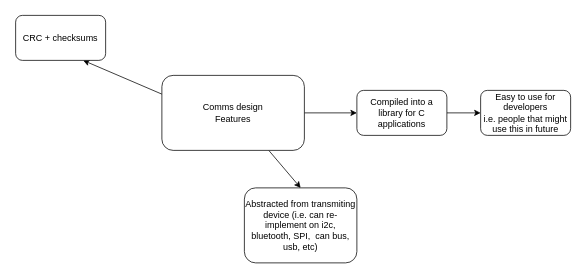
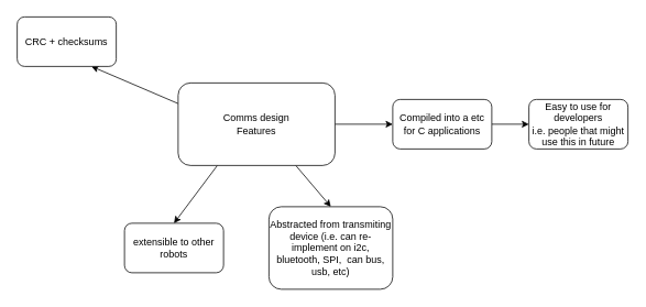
  <mxCell id="0" />
  <mxCell id="1" parent="0" />
  <mxCell id="2" style="edgeStyle=orthogonalEdgeStyle;rounded=0;orthogonalLoop=1;jettySize=auto;html=1;exitX=1;exitY=0.5;exitDx=0;exitDy=0;entryX=0;entryY=0.5;entryDx=0;entryDy=0;" edge="1" parent="1" source="6" target="10"><mxGeometry relative="1" as="geometry" /></mxCell>
+ <mxCell id="3" style="edgeStyle=none;rounded=0;orthogonalLoop=1;jettySize=auto;html=1;exitX=0.25;exitY=1;exitDx=0;exitDy=0;entryX=0.5;entryY=0;entryDx=0;entryDy=0;" edge="1" parent="1" source="6" target="7"><mxGeometry relative="1" as="geometry" /></mxCell>
  <mxCell id="4" style="edgeStyle=none;rounded=0;orthogonalLoop=1;jettySize=auto;html=1;exitX=0.75;exitY=1;exitDx=0;exitDy=0;entryX=0.5;entryY=0;entryDx=0;entryDy=0;" edge="1" parent="1" source="6" target="8"><mxGeometry relative="1" as="geometry" /></mxCell>
  <mxCell id="5" style="edgeStyle=none;rounded=0;orthogonalLoop=1;jettySize=auto;html=1;exitX=0;exitY=0.25;exitDx=0;exitDy=0;entryX=0.75;entryY=1;entryDx=0;entryDy=0;" edge="1" parent="1" source="6" target="12"><mxGeometry relative="1" as="geometry" /></mxCell>
  <mxCell id="6" value="Comms design&lt;br&gt;Features" style="rounded=1;whiteSpace=wrap;html=1;" vertex="1" parent="1"><mxGeometry x="215" y="100" width="190" height="100" as="geometry" /></mxCell>
+ <mxCell id="7" value="extensible to other robots" style="rounded=1;whiteSpace=wrap;html=1;" vertex="1" parent="1"><mxGeometry x="150" y="270" width="120" height="60" as="geometry" /></mxCell>
  <mxCell id="8" value="Abstracted from transmiting device (i.e. can re-implement on i2c, bluetooth, SPI,&amp;nbsp; can bus, usb, etc)" style="rounded=1;whiteSpace=wrap;html=1;" vertex="1" parent="1"><mxGeometry x="325" y="250" width="150" height="100" as="geometry" /></mxCell>
  <mxCell id="9" style="edgeStyle=orthogonalEdgeStyle;rounded=0;orthogonalLoop=1;jettySize=auto;html=1;exitX=1;exitY=0.5;exitDx=0;exitDy=0;entryX=0;entryY=0.5;entryDx=0;entryDy=0;" edge="1" parent="1" source="10" target="11"><mxGeometry relative="1" as="geometry"><mxPoint x="670" y="160.059" as="targetPoint" /></mxGeometry></mxCell>
- <mxCell id="10" value="Compiled into a library for C applications" style="rounded=1;whiteSpace=wrap;html=1;" vertex="1" parent="1"><mxGeometry x="475" y="120" width="120" height="60" as="geometry" /></mxCell>
+ <mxCell id="10" value="Compiled into a etc for C applications" style="rounded=1;whiteSpace=wrap;html=1;" vertex="1" parent="1"><mxGeometry x="475" y="120" width="120" height="60" as="geometry" /></mxCell>
  <mxCell id="11" value="Easy to use for developers&lt;br&gt;i.e. people that might use this in future" style="rounded=1;whiteSpace=wrap;html=1;" vertex="1" parent="1"><mxGeometry x="640" y="120" width="120" height="60" as="geometry" /></mxCell>
  <mxCell id="12" value="CRC + checksums" style="rounded=1;whiteSpace=wrap;html=1;" vertex="1" parent="1"><mxGeometry x="20" y="20" width="120" height="60" as="geometry" /></mxCell>
